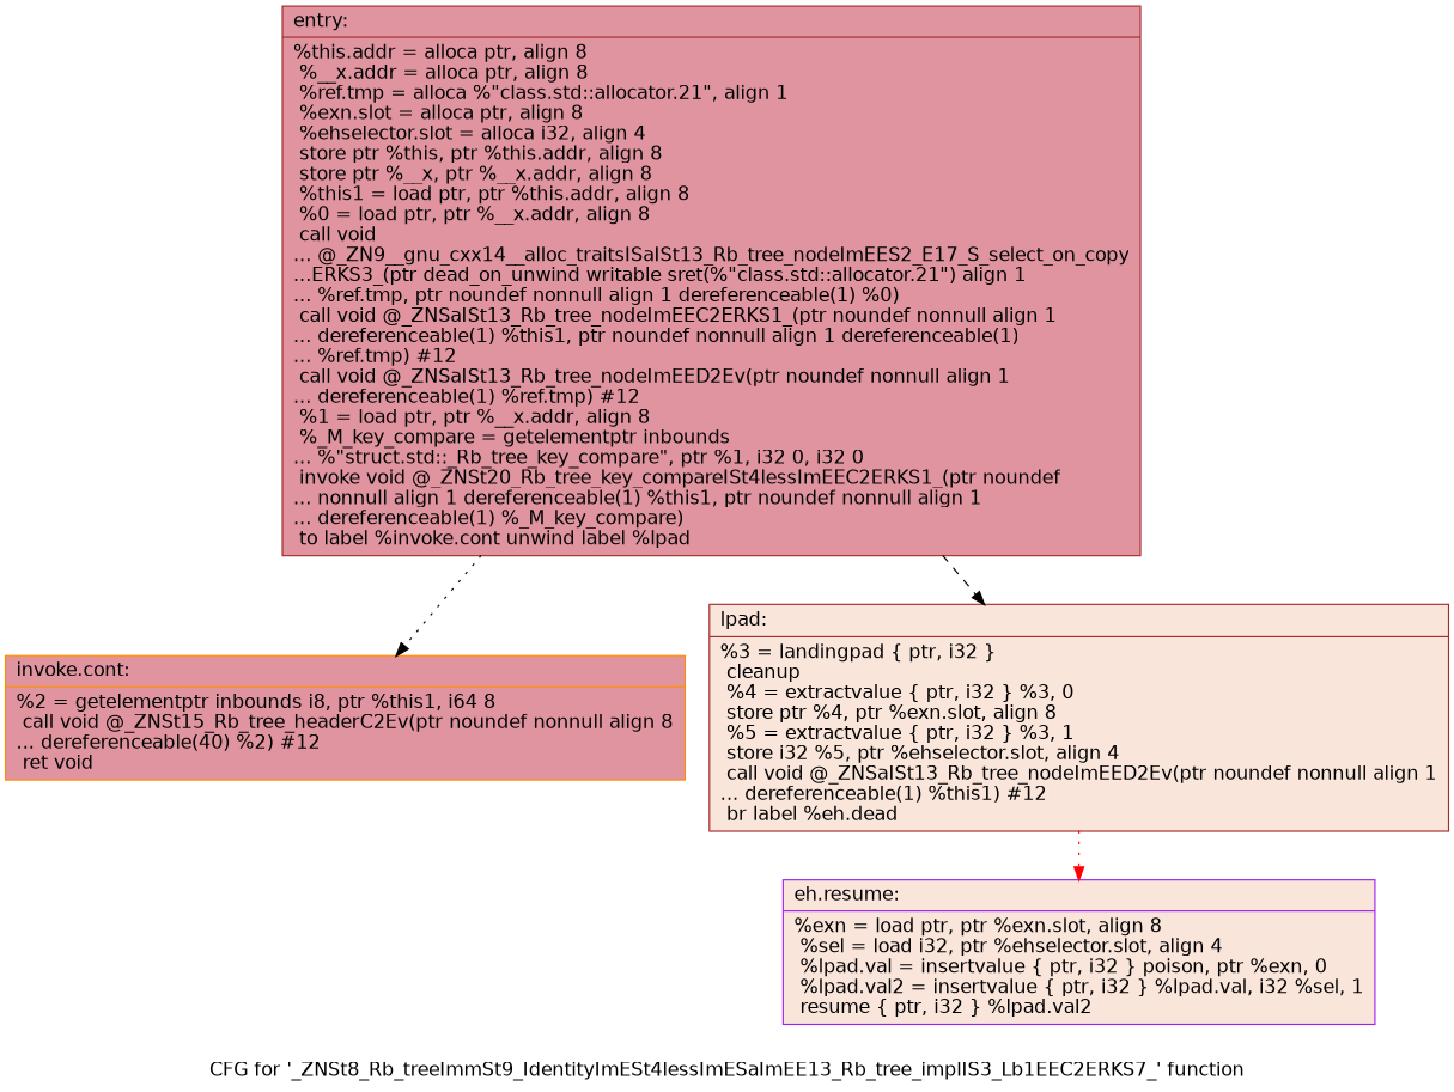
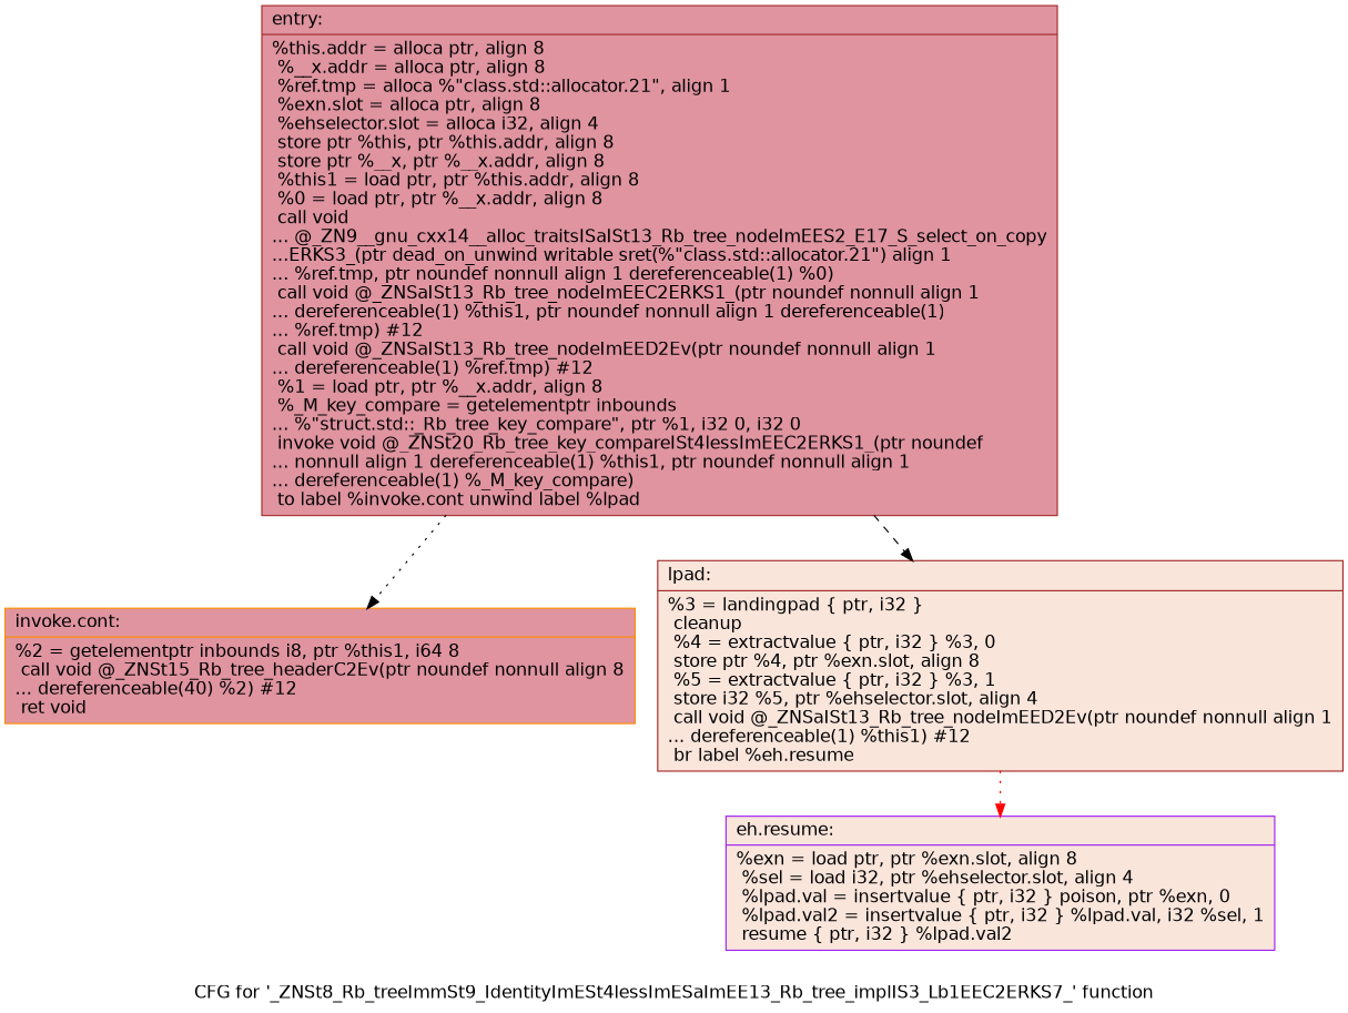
  digraph {
    label="CFG for '_ZNSt8_Rb_treeImmSt9_IdentityImESt4lessImESaImEE13_Rb_tree_implIS3_Lb1EEC2ERKS7_' function"
    fontname="DejaVu Sans"
    node [color=brown fillcolor="#b70d2870" fontname="DejaVu Sans" shape=record style=filled]
    edge [color=black style=dotted fontname="DejaVu Sans"]
    n1 [label="{entry:\l|  %this.addr = alloca ptr, align 8\l  %__x.addr = alloca ptr, align 8\l  %ref.tmp = alloca %\"class.std::allocator.21\", align 1\l  %exn.slot = alloca ptr, align 8\l  %ehselector.slot = alloca i32, align 4\l  store ptr %this, ptr %this.addr, align 8\l  store ptr %__x, ptr %__x.addr, align 8\l  %this1 = load ptr, ptr %this.addr, align 8\l  %0 = load ptr, ptr %__x.addr, align 8\l  call void\l... @_ZN9__gnu_cxx14__alloc_traitsISaISt13_Rb_tree_nodeImEES2_E17_S_select_on_copy\l...ERKS3_(ptr dead_on_unwind writable sret(%\"class.std::allocator.21\") align 1\l... %ref.tmp, ptr noundef nonnull align 1 dereferenceable(1) %0)\l  call void @_ZNSaISt13_Rb_tree_nodeImEEC2ERKS1_(ptr noundef nonnull align 1\l... dereferenceable(1) %this1, ptr noundef nonnull align 1 dereferenceable(1)\l... %ref.tmp) #12\l  call void @_ZNSaISt13_Rb_tree_nodeImEED2Ev(ptr noundef nonnull align 1\l... dereferenceable(1) %ref.tmp) #12\l  %1 = load ptr, ptr %__x.addr, align 8\l  %_M_key_compare = getelementptr inbounds\l... %\"struct.std::_Rb_tree_key_compare\", ptr %1, i32 0, i32 0\l  invoke void @_ZNSt20_Rb_tree_key_compareISt4lessImEEC2ERKS1_(ptr noundef\l... nonnull align 1 dereferenceable(1) %this1, ptr noundef nonnull align 1\l... dereferenceable(1) %_M_key_compare)\l          to label %invoke.cont unwind label %lpad\l}"]
    n2 [color=darkorange label="{invoke.cont:\l|  %2 = getelementptr inbounds i8, ptr %this1, i64 8\l  call void @_ZNSt15_Rb_tree_headerC2Ev(ptr noundef nonnull align 8\l... dereferenceable(40) %2) #12\l  ret void\l}"]
-   n3 [fillcolor="#f4c5ad70" label="{lpad:\l|  %3 = landingpad \{ ptr, i32 \}\l          cleanup\l  %4 = extractvalue \{ ptr, i32 \} %3, 0\l  store ptr %4, ptr %exn.slot, align 8\l  %5 = extractvalue \{ ptr, i32 \} %3, 1\l  store i32 %5, ptr %ehselector.slot, align 4\l  call void @_ZNSaISt13_Rb_tree_nodeImEED2Ev(ptr noundef nonnull align 1\l... dereferenceable(1) %this1) #12\l  br label %eh.dead\l}"]
+   n3 [fillcolor="#f4c5ad70" label="{lpad:\l|  %3 = landingpad \{ ptr, i32 \}\l          cleanup\l  %4 = extractvalue \{ ptr, i32 \} %3, 0\l  store ptr %4, ptr %exn.slot, align 8\l  %5 = extractvalue \{ ptr, i32 \} %3, 1\l  store i32 %5, ptr %ehselector.slot, align 4\l  call void @_ZNSaISt13_Rb_tree_nodeImEED2Ev(ptr noundef nonnull align 1\l... dereferenceable(1) %this1) #12\l  br label %eh.resume\l}"]
    n4 [color=purple fillcolor="#f4c5ad70" label="{eh.resume:\l|  %exn = load ptr, ptr %exn.slot, align 8\l  %sel = load i32, ptr %ehselector.slot, align 4\l  %lpad.val = insertvalue \{ ptr, i32 \} poison, ptr %exn, 0\l  %lpad.val2 = insertvalue \{ ptr, i32 \} %lpad.val, i32 %sel, 1\l  resume \{ ptr, i32 \} %lpad.val2\l}"]
    n1 -> n2
    n1 -> n3 [style=dashed]
    n3 -> n4 [color=red]
  }
